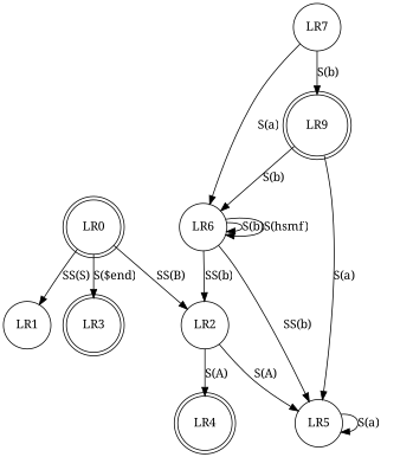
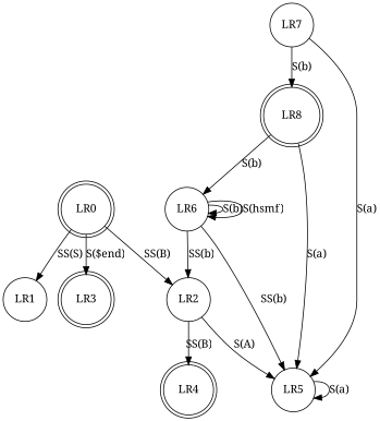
  digraph {
    fontname="Noto Serif"
    rankdir=TB
    node [fontname="Noto Serif" shape=circle]
    edge [fontname="Noto Serif"]
    LR0 [shape=doublecircle]
    LR2
    LR1
    LR3 [shape=doublecircle]
    LR4 [shape=doublecircle]
    LR5
    LR6
-   LR8 [shape=doublecircle label=LR9]
+   LR8 [shape=doublecircle]
    LR7
    LR0 -> LR2 [label="SS(B)"]
    LR0 -> LR1 [label="SS(S)"]
    LR0 -> LR3 [label="S($end)"]
-   LR2 -> LR4 [label="S(A)"]
+   LR2 -> LR4 [label="SS(B)"]
    LR2 -> LR5 [label="S(A)"]
    LR5 -> LR5 [label="S(a)"]
    LR6 -> LR2 [label="SS(b)"]
    LR6 -> LR5 [label="SS(b)"]
    LR6 -> LR6 [label="S(b)"]
    LR6 -> LR6 [label="S(hsmf)"]
    LR8 -> LR5 [label="S(a)"]
    LR8 -> LR6 [label="S(b)"]
-   LR7 -> LR6 [label="S(a)"]
+   LR7 -> LR5 [label="S(a)"]
    LR7 -> LR8 [label="S(b)"]
  }
